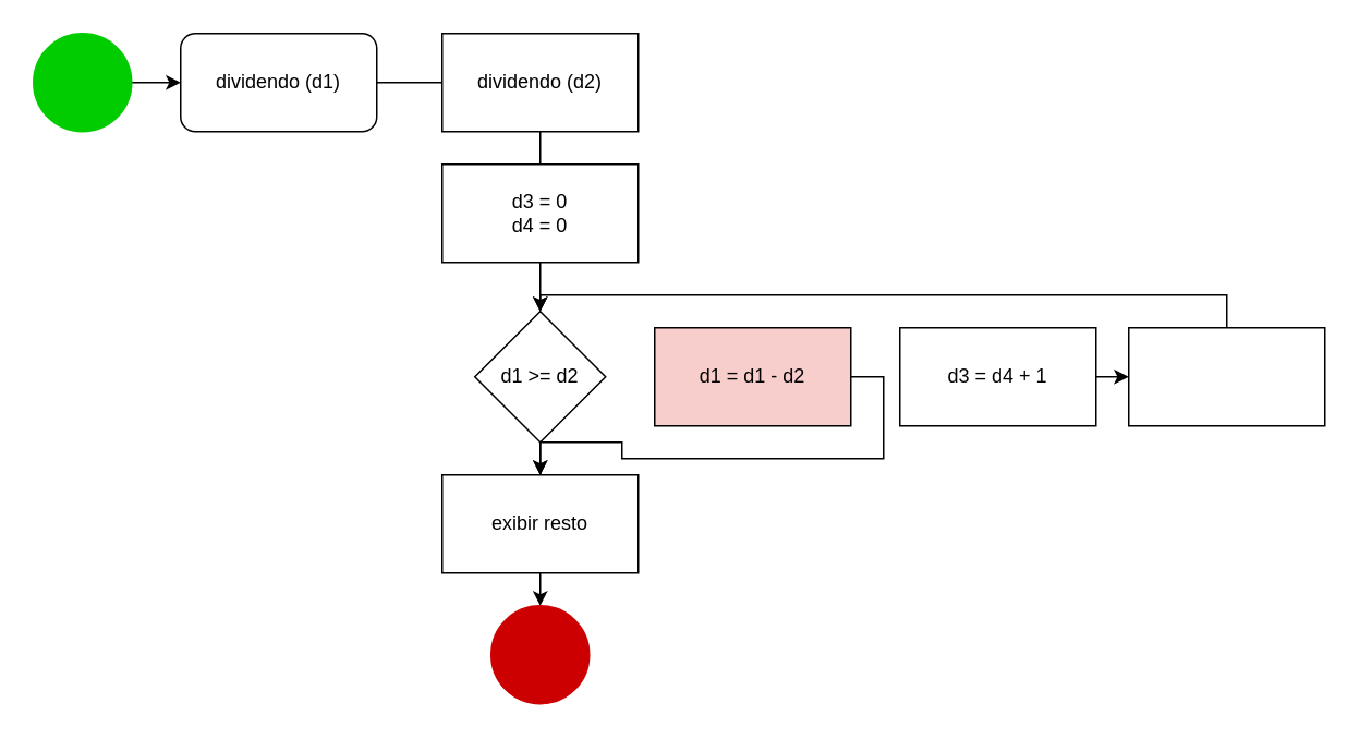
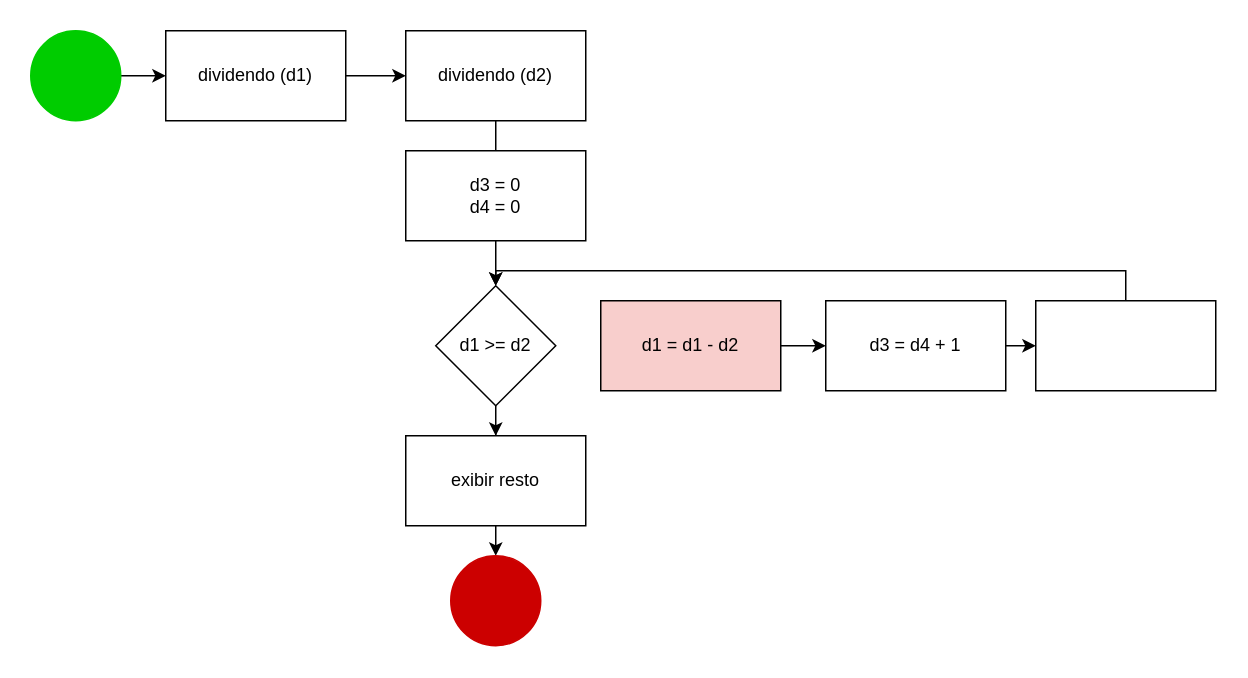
  <mxCell id="0" />
  <mxCell id="1" parent="0" />
  <mxCell id="2" style="edgeStyle=orthogonalEdgeStyle;rounded=0;orthogonalLoop=1;jettySize=auto;html=1;exitX=1;exitY=0.5;exitDx=0;exitDy=0;" edge="1" parent="1" source="3" target="5"><mxGeometry relative="1" as="geometry"><mxPoint x="110" y="60" as="targetPoint" /></mxGeometry></mxCell>
  <mxCell id="3" value="" style="ellipse;whiteSpace=wrap;html=1;aspect=fixed;strokeColor=#00CC00;fillColor=#00CC00;" vertex="1" parent="1"><mxGeometry x="20" y="20" width="60" height="60" as="geometry" /></mxCell>
- <mxCell id="4" style="edgeStyle=orthogonalEdgeStyle;rounded=0;orthogonalLoop=1;jettySize=auto;html=1;exitX=1;exitY=0.5;exitDx=0;exitDy=0;endArrow=none;" edge="1" parent="1" source="5" target="7"><mxGeometry relative="1" as="geometry"><mxPoint x="310" y="60" as="targetPoint" /></mxGeometry></mxCell>
- <mxCell id="5" value="dividendo (d1)" style="whiteSpace=wrap;html=1;rounded=1;" vertex="1" parent="1"><mxGeometry x="110" y="20" width="120" height="60" as="geometry" /></mxCell>
+ <mxCell id="4" style="edgeStyle=orthogonalEdgeStyle;rounded=0;orthogonalLoop=1;jettySize=auto;html=1;exitX=1;exitY=0.5;exitDx=0;exitDy=0;" edge="1" parent="1" source="5" target="7"><mxGeometry relative="1" as="geometry"><mxPoint x="310" y="60" as="targetPoint" /></mxGeometry></mxCell>
+ <mxCell id="5" value="dividendo (d1)" style="rounded=0;whiteSpace=wrap;html=1;" vertex="1" parent="1"><mxGeometry x="110" y="20" width="120" height="60" as="geometry" /></mxCell>
  <mxCell id="6" style="edgeStyle=orthogonalEdgeStyle;rounded=0;orthogonalLoop=1;jettySize=auto;html=1;exitX=0.5;exitY=1;exitDx=0;exitDy=0;" edge="1" parent="1" source="7"><mxGeometry relative="1" as="geometry"><mxPoint x="330" y="110" as="targetPoint" /></mxGeometry></mxCell>
  <mxCell id="7" value="dividendo (d2)" style="rounded=0;whiteSpace=wrap;html=1;" vertex="1" parent="1"><mxGeometry x="270" y="20" width="120" height="60" as="geometry" /></mxCell>
  <mxCell id="8" style="edgeStyle=orthogonalEdgeStyle;rounded=0;orthogonalLoop=1;jettySize=auto;html=1;exitX=0.5;exitY=1;exitDx=0;exitDy=0;" edge="1" parent="1" source="9" target="11"><mxGeometry relative="1" as="geometry"><mxPoint x="330" y="190" as="targetPoint" /></mxGeometry></mxCell>
  <mxCell id="9" value="d3 = 0&lt;div&gt;d4 = 0&lt;/div&gt;" style="whiteSpace=wrap;html=1;rounded=0;" vertex="1" parent="1"><mxGeometry x="270" y="100" width="120" height="60" as="geometry" /></mxCell>
  <mxCell id="10" style="edgeStyle=orthogonalEdgeStyle;rounded=0;orthogonalLoop=1;jettySize=auto;html=1;exitX=0.5;exitY=1;exitDx=0;exitDy=0;" edge="1" parent="1" source="11" target="19"><mxGeometry relative="1" as="geometry"><mxPoint x="330" y="310" as="targetPoint" /></mxGeometry></mxCell>
  <mxCell id="11" value="d1 &amp;gt;= d2" style="rhombus;whiteSpace=wrap;html=1;" vertex="1" parent="1"><mxGeometry x="290" y="190" width="80" height="80" as="geometry" /></mxCell>
- <mxCell id="12" style="edgeStyle=orthogonalEdgeStyle;rounded=0;orthogonalLoop=1;jettySize=auto;html=1;exitX=1;exitY=0.5;exitDx=0;exitDy=0;" edge="1" parent="1" source="13" target="19"><mxGeometry relative="1" as="geometry"><mxPoint x="560" y="230" as="targetPoint" /></mxGeometry></mxCell>
+ <mxCell id="12" style="edgeStyle=orthogonalEdgeStyle;rounded=0;orthogonalLoop=1;jettySize=auto;html=1;exitX=1;exitY=0.5;exitDx=0;exitDy=0;" edge="1" parent="1" source="13" target="15"><mxGeometry relative="1" as="geometry"><mxPoint x="560" y="230" as="targetPoint" /></mxGeometry></mxCell>
  <mxCell id="13" value="d1 = d1 - d2" style="rounded=0;whiteSpace=wrap;html=1;fillColor=#f8cecc;" vertex="1" parent="1"><mxGeometry x="400" y="200" width="120" height="60" as="geometry" /></mxCell>
  <mxCell id="14" style="edgeStyle=orthogonalEdgeStyle;rounded=0;orthogonalLoop=1;jettySize=auto;html=1;exitX=1;exitY=0.5;exitDx=0;exitDy=0;" edge="1" parent="1" source="15" target="17"><mxGeometry relative="1" as="geometry"><mxPoint x="710" y="230" as="targetPoint" /><Array as="points"><mxPoint x="690" y="230" /><mxPoint x="690" y="231" /></Array></mxGeometry></mxCell>
  <mxCell id="15" value="d3 = d4 + 1" style="rounded=0;whiteSpace=wrap;html=1;" vertex="1" parent="1"><mxGeometry x="550" y="200" width="120" height="60" as="geometry" /></mxCell>
  <mxCell id="16" style="edgeStyle=orthogonalEdgeStyle;rounded=0;orthogonalLoop=1;jettySize=auto;html=1;exitX=0.5;exitY=0;exitDx=0;exitDy=0;entryX=0.5;entryY=0;entryDx=0;entryDy=0;" edge="1" parent="1" source="17" target="11"><mxGeometry relative="1" as="geometry" /></mxCell>
  <mxCell id="17" value="" style="rounded=0;whiteSpace=wrap;html=1;" vertex="1" parent="1"><mxGeometry x="690" y="200" width="120" height="60" as="geometry" /></mxCell>
  <mxCell id="18" style="edgeStyle=orthogonalEdgeStyle;rounded=0;orthogonalLoop=1;jettySize=auto;html=1;exitX=0.5;exitY=1;exitDx=0;exitDy=0;entryX=0.5;entryY=0;entryDx=0;entryDy=0;" edge="1" parent="1" source="19" target="20"><mxGeometry relative="1" as="geometry" /></mxCell>
  <mxCell id="19" value="exibir resto" style="rounded=0;whiteSpace=wrap;html=1;" vertex="1" parent="1"><mxGeometry x="270" y="290" width="120" height="60" as="geometry" /></mxCell>
  <mxCell id="20" value="" style="ellipse;whiteSpace=wrap;html=1;aspect=fixed;strokeColor=#CC0000;fillColor=#CC0000;" vertex="1" parent="1"><mxGeometry x="300" y="370" width="60" height="60" as="geometry" /></mxCell>
